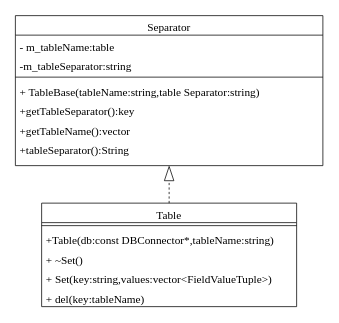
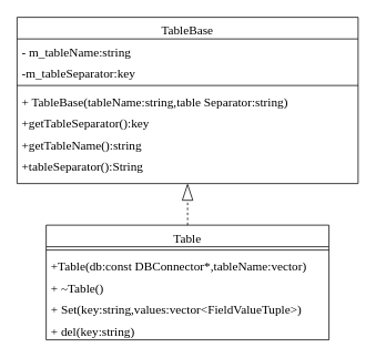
  <mxCell id="0" />
  <mxCell id="1" parent="0" />
- <mxCell id="2" value="Separator" style="swimlane;fontStyle=0;align=center;verticalAlign=top;childLayout=stackLayout;horizontal=1;startSize=26;horizontalStack=0;resizeParent=1;resizeLast=0;collapsible=1;marginBottom=0;rounded=0;shadow=0;strokeWidth=1;fontSize=15;fontFamily=Times New Roman;" parent="1" vertex="1"><mxGeometry x="20" y="20" width="410" height="200" as="geometry"><mxRectangle x="230" y="140" width="160" height="26" as="alternateBounds" /></mxGeometry></mxCell>
- <mxCell id="3" value="- m_tableName:table" style="text;align=left;verticalAlign=top;spacingLeft=4;spacingRight=4;overflow=hidden;rotatable=0;points=[[0,0.5],[1,0.5]];portConstraint=eastwest;fontSize=15;fontFamily=Times New Roman;" parent="2" vertex="1"><mxGeometry y="26" width="410" height="26" as="geometry" /></mxCell>
- <mxCell id="4" value="-m_tableSeparator:string" style="text;align=left;verticalAlign=top;spacingLeft=4;spacingRight=4;overflow=hidden;rotatable=0;points=[[0,0.5],[1,0.5]];portConstraint=eastwest;rounded=0;shadow=0;html=0;fontSize=15;fontFamily=Times New Roman;" parent="2" vertex="1"><mxGeometry y="52" width="410" height="26" as="geometry" /></mxCell>
+ <mxCell id="2" value="TableBase" style="swimlane;fontStyle=0;align=center;verticalAlign=top;childLayout=stackLayout;horizontal=1;startSize=26;horizontalStack=0;resizeParent=1;resizeLast=0;collapsible=1;marginBottom=0;rounded=0;shadow=0;strokeWidth=1;fontSize=15;fontFamily=Times New Roman;" parent="1" vertex="1"><mxGeometry x="20" y="20" width="410" height="200" as="geometry"><mxRectangle x="230" y="140" width="160" height="26" as="alternateBounds" /></mxGeometry></mxCell>
+ <mxCell id="3" value="- m_tableName:string" style="text;align=left;verticalAlign=top;spacingLeft=4;spacingRight=4;overflow=hidden;rotatable=0;points=[[0,0.5],[1,0.5]];portConstraint=eastwest;fontSize=15;fontFamily=Times New Roman;" parent="2" vertex="1"><mxGeometry y="26" width="410" height="26" as="geometry" /></mxCell>
+ <mxCell id="4" value="-m_tableSeparator:key" style="text;align=left;verticalAlign=top;spacingLeft=4;spacingRight=4;overflow=hidden;rotatable=0;points=[[0,0.5],[1,0.5]];portConstraint=eastwest;rounded=0;shadow=0;html=0;fontSize=15;fontFamily=Times New Roman;" parent="2" vertex="1"><mxGeometry y="52" width="410" height="26" as="geometry" /></mxCell>
  <mxCell id="5" value="" style="line;html=1;strokeWidth=1;align=left;verticalAlign=middle;spacingTop=-1;spacingLeft=3;spacingRight=3;rotatable=0;labelPosition=right;points=[];portConstraint=eastwest;fontSize=15;fontFamily=Times New Roman;" parent="2" vertex="1"><mxGeometry y="78" width="410" height="8" as="geometry" /></mxCell>
  <mxCell id="6" value="+ TableBase(tableName:string,table Separator:string)" style="text;align=left;verticalAlign=top;spacingLeft=4;spacingRight=4;overflow=hidden;rotatable=0;points=[[0,0.5],[1,0.5]];portConstraint=eastwest;rounded=0;shadow=0;html=0;fontSize=15;fontFamily=Times New Roman;" parent="2" vertex="1"><mxGeometry y="86" width="410" height="26" as="geometry" /></mxCell>
  <mxCell id="7" value="+getTableSeparator():key" style="text;align=left;verticalAlign=top;spacingLeft=4;spacingRight=4;overflow=hidden;rotatable=0;points=[[0,0.5],[1,0.5]];portConstraint=eastwest;rounded=0;shadow=0;html=0;fontSize=15;fontFamily=Times New Roman;" parent="2" vertex="1"><mxGeometry y="112" width="410" height="26" as="geometry" /></mxCell>
- <mxCell id="8" value="+getTableName():vector" style="text;align=left;verticalAlign=top;spacingLeft=4;spacingRight=4;overflow=hidden;rotatable=0;points=[[0,0.5],[1,0.5]];portConstraint=eastwest;rounded=0;shadow=0;html=0;fontSize=15;fontFamily=Times New Roman;" parent="2" vertex="1"><mxGeometry y="138" width="410" height="26" as="geometry" /></mxCell>
+ <mxCell id="8" value="+getTableName():string" style="text;align=left;verticalAlign=top;spacingLeft=4;spacingRight=4;overflow=hidden;rotatable=0;points=[[0,0.5],[1,0.5]];portConstraint=eastwest;rounded=0;shadow=0;html=0;fontSize=15;fontFamily=Times New Roman;" parent="2" vertex="1"><mxGeometry y="138" width="410" height="26" as="geometry" /></mxCell>
  <mxCell id="9" value="+tableSeparator():String" style="text;align=left;verticalAlign=top;spacingLeft=4;spacingRight=4;overflow=hidden;rotatable=0;points=[[0,0.5],[1,0.5]];portConstraint=eastwest;rounded=0;shadow=0;html=0;fontSize=15;fontFamily=Times New Roman;" parent="2" vertex="1"><mxGeometry y="164" width="410" height="26" as="geometry" /></mxCell>
  <mxCell id="10" value="Table" style="swimlane;fontStyle=0;align=center;verticalAlign=top;childLayout=stackLayout;horizontal=1;startSize=26;horizontalStack=0;resizeParent=1;resizeLast=0;collapsible=1;marginBottom=0;rounded=0;shadow=0;strokeWidth=1;fontSize=15;fontFamily=Times New Roman;" parent="1" vertex="1"><mxGeometry x="55" y="270" width="340" height="138" as="geometry"><mxRectangle x="130" y="380" width="160" height="26" as="alternateBounds" /></mxGeometry></mxCell>
  <mxCell id="11" value="" style="line;html=1;strokeWidth=1;align=left;verticalAlign=middle;spacingTop=-1;spacingLeft=3;spacingRight=3;rotatable=0;labelPosition=right;points=[];portConstraint=eastwest;fontSize=15;fontFamily=Times New Roman;" parent="10" vertex="1"><mxGeometry y="26" width="340" height="8" as="geometry" /></mxCell>
- <mxCell id="12" value="+Table(db:const DBConnector*,tableName:string)" style="text;align=left;verticalAlign=top;spacingLeft=4;spacingRight=4;overflow=hidden;rotatable=0;points=[[0,0.5],[1,0.5]];portConstraint=eastwest;fontSize=15;fontFamily=Times New Roman;" parent="10" vertex="1"><mxGeometry y="34" width="340" height="26" as="geometry" /></mxCell>
- <mxCell id="13" value="+ ~Set()" style="text;align=left;verticalAlign=top;spacingLeft=4;spacingRight=4;overflow=hidden;rotatable=0;points=[[0,0.5],[1,0.5]];portConstraint=eastwest;fontSize=15;fontFamily=Times New Roman;" parent="10" vertex="1"><mxGeometry y="60" width="340" height="26" as="geometry" /></mxCell>
+ <mxCell id="12" value="+Table(db:const DBConnector*,tableName:vector)" style="text;align=left;verticalAlign=top;spacingLeft=4;spacingRight=4;overflow=hidden;rotatable=0;points=[[0,0.5],[1,0.5]];portConstraint=eastwest;fontSize=15;fontFamily=Times New Roman;" parent="10" vertex="1"><mxGeometry y="34" width="340" height="26" as="geometry" /></mxCell>
+ <mxCell id="13" value="+ ~Table()" style="text;align=left;verticalAlign=top;spacingLeft=4;spacingRight=4;overflow=hidden;rotatable=0;points=[[0,0.5],[1,0.5]];portConstraint=eastwest;fontSize=15;fontFamily=Times New Roman;" parent="10" vertex="1"><mxGeometry y="60" width="340" height="26" as="geometry" /></mxCell>
  <mxCell id="14" value="+ Set(key:string,values:vector&lt;FieldValueTuple&gt;)" style="text;align=left;verticalAlign=top;spacingLeft=4;spacingRight=4;overflow=hidden;rotatable=0;points=[[0,0.5],[1,0.5]];portConstraint=eastwest;fontSize=15;fontFamily=Times New Roman;" parent="10" vertex="1"><mxGeometry y="86" width="340" height="26" as="geometry" /></mxCell>
- <mxCell id="15" value="+ del(key:tableName)" style="text;align=left;verticalAlign=top;spacingLeft=4;spacingRight=4;overflow=hidden;rotatable=0;points=[[0,0.5],[1,0.5]];portConstraint=eastwest;fontSize=15;fontFamily=Times New Roman;" parent="10" vertex="1"><mxGeometry y="112" width="340" height="26" as="geometry" /></mxCell>
+ <mxCell id="15" value="+ del(key:string)" style="text;align=left;verticalAlign=top;spacingLeft=4;spacingRight=4;overflow=hidden;rotatable=0;points=[[0,0.5],[1,0.5]];portConstraint=eastwest;fontSize=15;fontFamily=Times New Roman;" parent="10" vertex="1"><mxGeometry y="112" width="340" height="26" as="geometry" /></mxCell>
  <mxCell id="16" value="" style="endArrow=blockThin;html=1;rounded=0;entryX=0.5;entryY=1;entryDx=0;entryDy=0;exitX=0.5;exitY=0;exitDx=0;exitDy=0;endFill=0;strokeWidth=1;endSize=18;fontSize=15;fontFamily=Times New Roman;dashed=1;" parent="1" source="10" target="2" edge="1"><mxGeometry width="50" height="50" relative="1" as="geometry"><mxPoint x="80" y="360" as="sourcePoint" /><mxPoint x="130" y="310" as="targetPoint" /></mxGeometry></mxCell>
